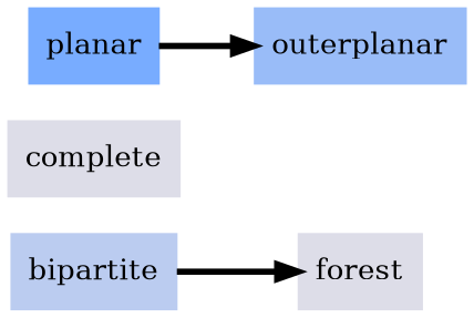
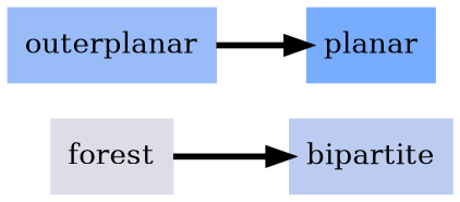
  digraph {
    rankdir=LR
    node [color="#dddde8" shape=box style=filled]
    edge [decorate=true lblstyle="above, sloped" penwidth=3.0 weight=100]
    n1 [label=forest]
    n2 [color="#bbccf0" label=bipartite]
-   n3 [label=complete]
    n4 [color="#78acff" label=planar]
    n5 [color="#99bcf8" label=outerplanar]
-   n2 -> n1
-   n4 -> n5
+   n1 -> n2
+   n5 -> n4
  }
